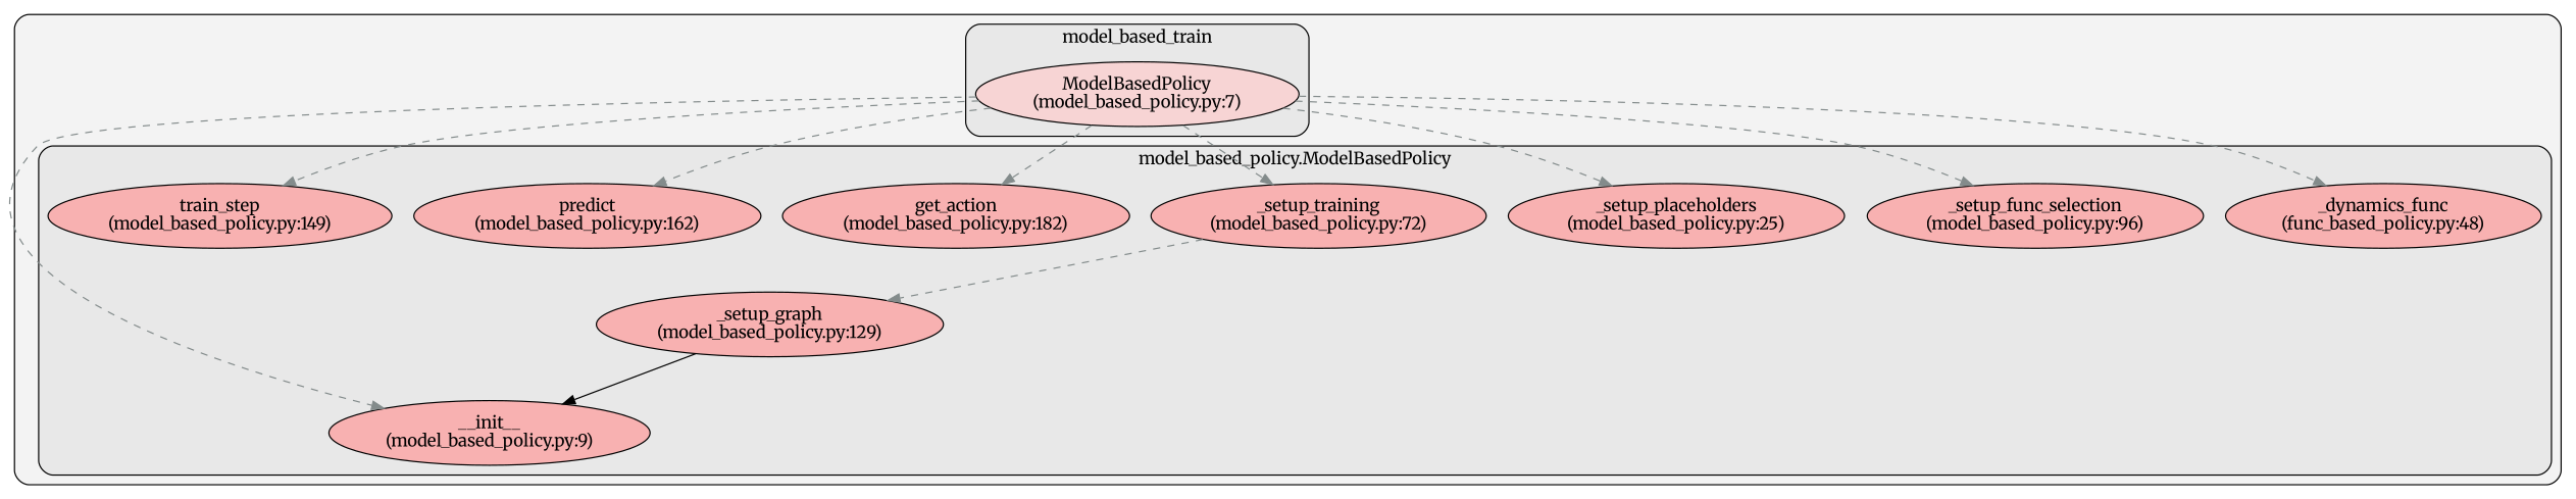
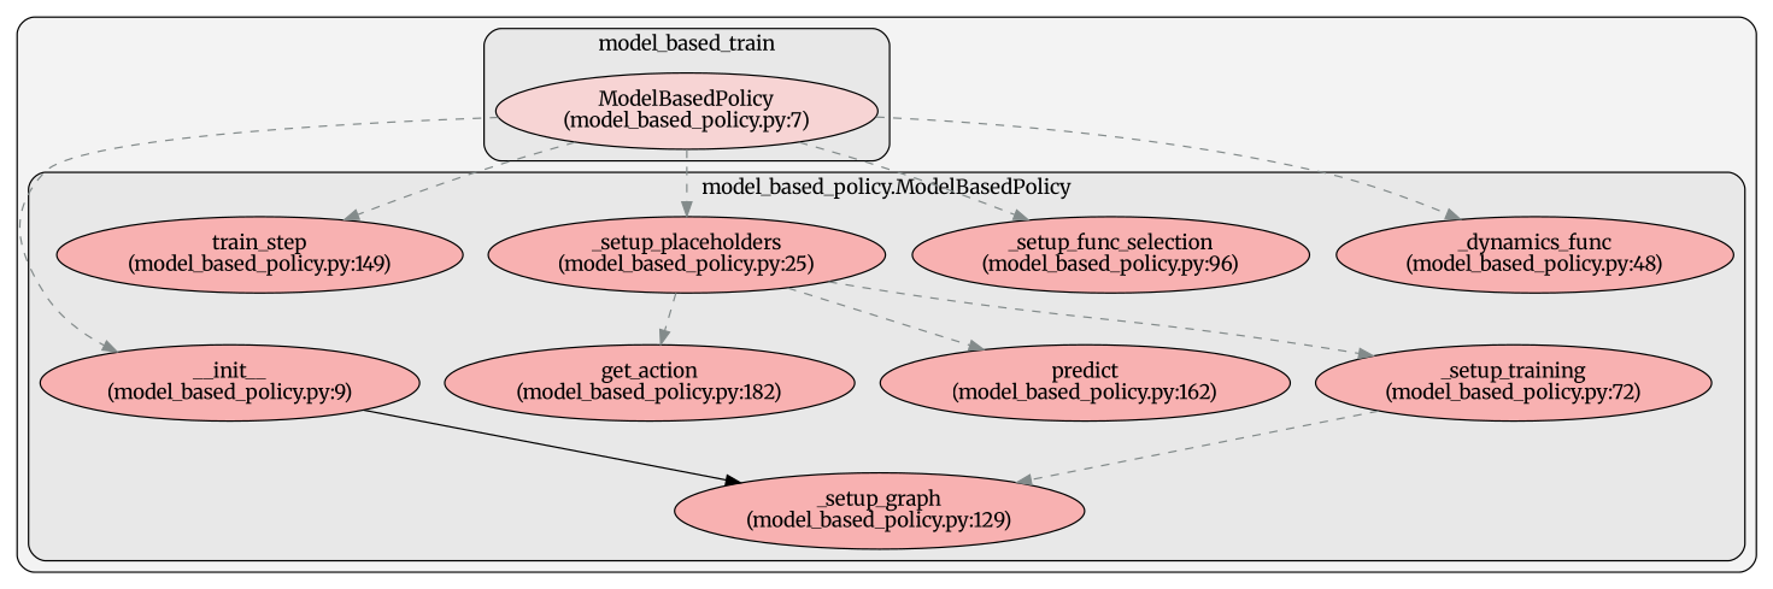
  digraph {
    clusterrank=local
    fontname=Merriweather
    rankdir=TB
    node [fillcolor="#ff9999b2" fontcolor="#000000" fontname=Merriweather group=0 style=filled]
    edge [color="#838b8b" fontname=Merriweather style=dashed]
    n1 [fillcolor="#feccccb2" label="ModelBasedPolicy\n(model_based_policy.py:7)"]
    n2 [label="__init__\n(model_based_policy.py:9)"]
-   n3 [label="_dynamics_func\n(func_based_policy.py:48)"]
+   n3 [label="_dynamics_func\n(model_based_policy.py:48)"]
    n4 [label="_setup_func_selection\n(model_based_policy.py:96)"]
    n5 [label="_setup_graph\n(model_based_policy.py:129)"]
    n6 [label="_setup_placeholders\n(model_based_policy.py:25)"]
    n7 [label="_setup_training\n(model_based_policy.py:72)"]
    n8 [label="get_action\n(model_based_policy.py:182)"]
    n9 [label="predict\n(model_based_policy.py:162)"]
    n10 [label="train_step\n(model_based_policy.py:149)"]
    subgraph cluster_1 {
      fillcolor="#80808018"
      style="filled,rounded"
      subgraph cluster_2 {
        fillcolor="#80808018"
        label=model_based_train
        style="filled,rounded"
        n1
      }
      subgraph cluster_3 {
        fillcolor="#80808018"
        label="model_based_policy.ModelBasedPolicy"
        style="filled,rounded"
        n2
        n3
        n4
        n5
        n6
        n7
        n8
        n9
        n10
      }
    }
    n1 -> n2
    n1 -> n3
    n1 -> n4
    n1 -> n6
-   n1 -> n7
-   n1 -> n8
-   n1 -> n9
+   n6 -> n7
+   n6 -> n8
+   n6 -> n9
    n1 -> n10
-   n5 -> n2 [color="#000000" style=solid]
+   n2 -> n5 [color="#000000" style=solid]
    n7 -> n5
  }
